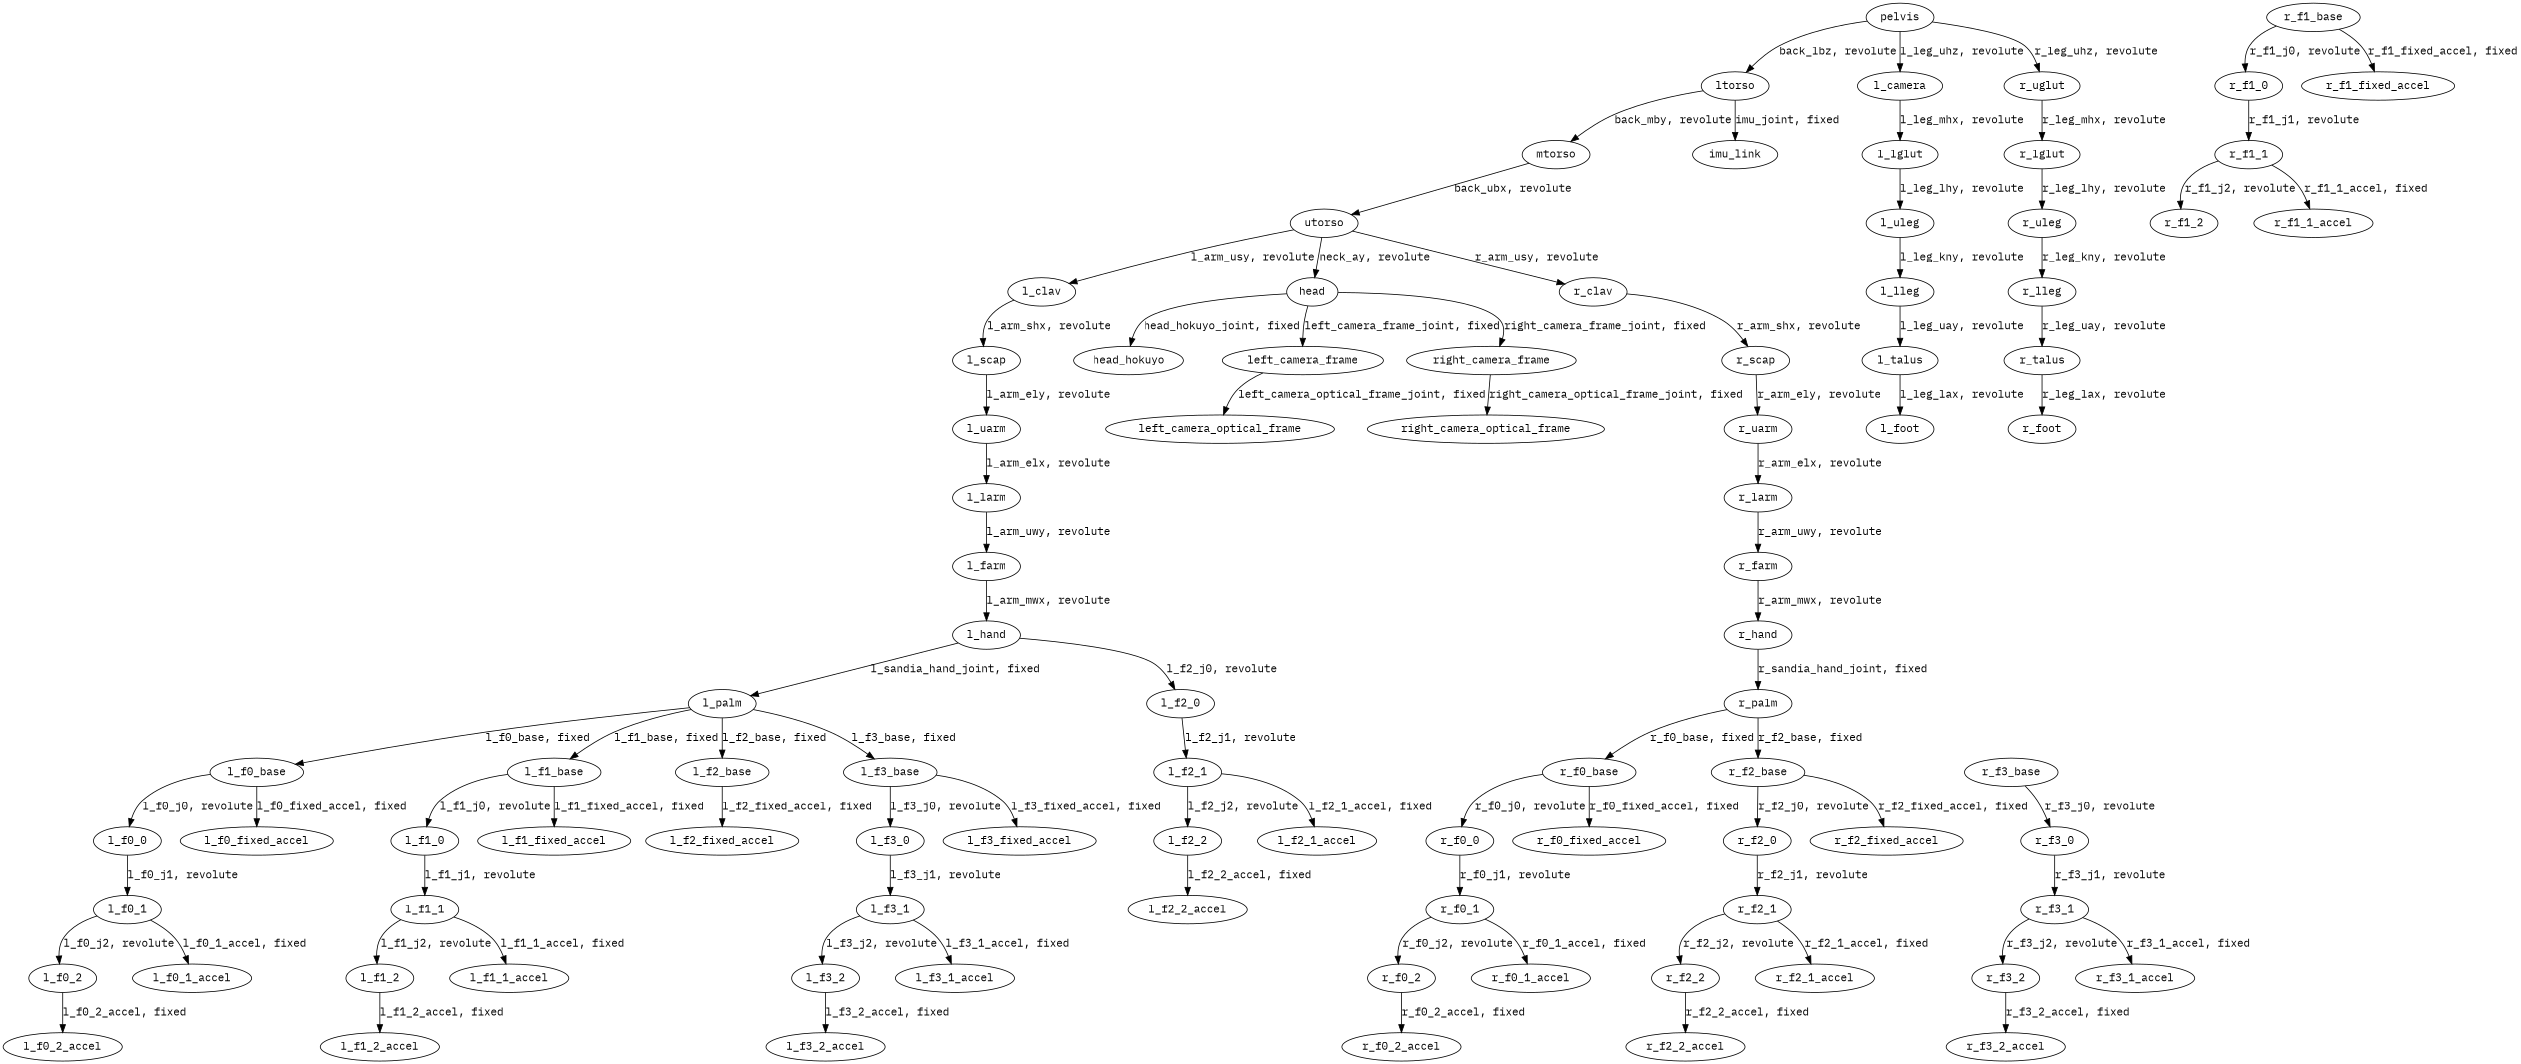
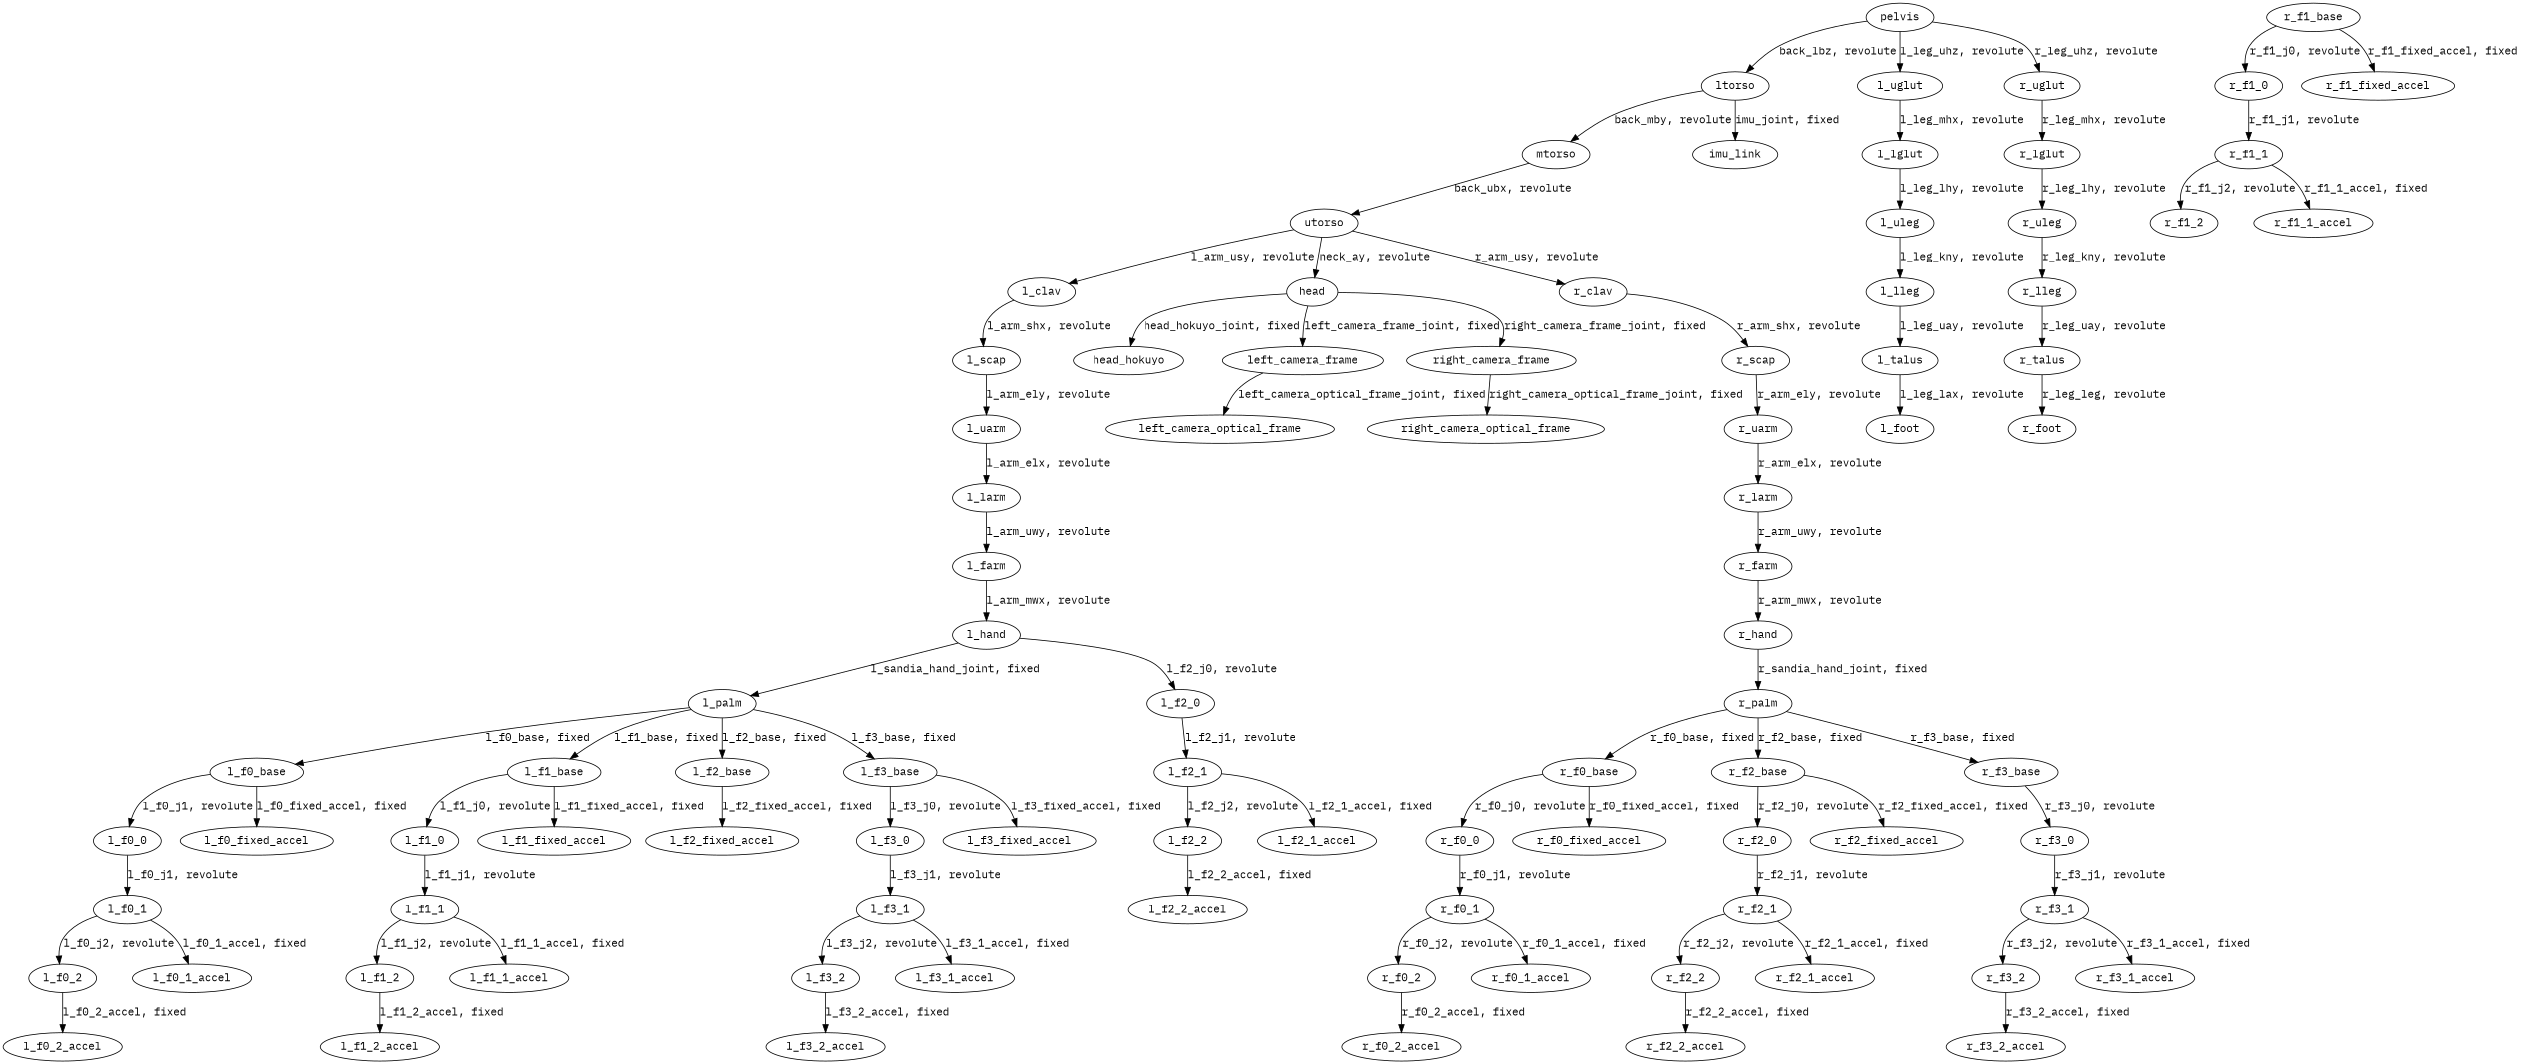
  digraph {
    fontname="IBM Plex Mono"
    node [fontname="IBM Plex Mono"]
    edge [fontname="IBM Plex Mono"]
    pelvis
    ltorso
-   l_uglut [label=l_camera]
+   l_uglut
    r_uglut
    mtorso
    imu_link
    l_lglut
    r_lglut
    utorso
    l_clav
    head
    r_clav
    l_scap
    head_hokuyo
    left_camera_frame
    right_camera_frame
    r_scap
    l_uarm
    l_larm
    l_farm
    l_hand
    l_palm
    l_f2_0
    l_f0_base
    l_f1_base
    l_f2_base
    l_f3_base
    l_uleg
    l_lleg
    l_talus
    l_foot
    left_camera_optical_frame
    right_camera_optical_frame
    r_uarm
    r_larm
    r_farm
    r_hand
    r_palm
    r_f0_base
    r_f2_base
    r_f3_base
    r_uleg
    r_lleg
    r_talus
    r_foot
    r_f0_0
    r_f0_fixed_accel
    r_f1_base
    r_f1_0
    r_f1_fixed_accel
    r_f2_0
    r_f2_fixed_accel
    r_f3_0
    r_f0_1
    r_f0_2
    r_f0_1_accel
    r_f0_2_accel
    r_f1_1
    r_f1_2
    r_f1_1_accel
    r_f2_1
    r_f2_2
    r_f2_1_accel
    r_f2_2_accel
    r_f3_1
    r_f3_2
    r_f3_1_accel
    r_f3_2_accel
    l_f0_0
    l_f0_fixed_accel
    l_f1_0
    l_f1_fixed_accel
    l_f2_fixed_accel
    l_f3_0
    l_f3_fixed_accel
    l_f0_1
    l_f0_2
    l_f0_1_accel
    l_f0_2_accel
    l_f1_1
    l_f1_2
    l_f1_1_accel
    l_f1_2_accel
    l_f2_1
    l_f2_2
    l_f2_1_accel
    l_f2_2_accel
    l_f3_1
    l_f3_2
    l_f3_1_accel
    l_f3_2_accel
    pelvis -> ltorso [label="back_lbz, revolute"]
    pelvis -> l_uglut [label="l_leg_uhz, revolute"]
    pelvis -> r_uglut [label="r_leg_uhz, revolute"]
    ltorso -> mtorso [label="back_mby, revolute"]
    ltorso -> imu_link [label="imu_joint, fixed"]
    l_uglut -> l_lglut [label="l_leg_mhx, revolute"]
    r_uglut -> r_lglut [label="r_leg_mhx, revolute"]
    mtorso -> utorso [label="back_ubx, revolute"]
    l_lglut -> l_uleg [label="l_leg_lhy, revolute"]
    r_lglut -> r_uleg [label="r_leg_lhy, revolute"]
    utorso -> l_clav [label="l_arm_usy, revolute"]
    utorso -> head [label="neck_ay, revolute"]
    utorso -> r_clav [label="r_arm_usy, revolute"]
    l_clav -> l_scap [label="l_arm_shx, revolute"]
    head -> head_hokuyo [label="head_hokuyo_joint, fixed"]
    head -> left_camera_frame [label="left_camera_frame_joint, fixed"]
    head -> right_camera_frame [label="right_camera_frame_joint, fixed"]
    r_clav -> r_scap [label="r_arm_shx, revolute"]
    l_scap -> l_uarm [label="l_arm_ely, revolute"]
    left_camera_frame -> left_camera_optical_frame [label="left_camera_optical_frame_joint, fixed"]
    right_camera_frame -> right_camera_optical_frame [label="right_camera_optical_frame_joint, fixed"]
    r_scap -> r_uarm [label="r_arm_ely, revolute"]
    l_uarm -> l_larm [label="l_arm_elx, revolute"]
    l_larm -> l_farm [label="l_arm_uwy, revolute"]
    l_farm -> l_hand [label="l_arm_mwx, revolute"]
    l_hand -> l_palm [label="l_sandia_hand_joint, fixed"]
    l_hand -> l_f2_0 [label="l_f2_j0, revolute"]
    l_palm -> l_f0_base [label="l_f0_base, fixed"]
    l_palm -> l_f1_base [label="l_f1_base, fixed"]
    l_palm -> l_f2_base [label="l_f2_base, fixed"]
    l_palm -> l_f3_base [label="l_f3_base, fixed"]
    l_f2_0 -> l_f2_1 [label="l_f2_j1, revolute"]
-   l_f0_base -> l_f0_0 [label="l_f0_j0, revolute"]
+   l_f0_base -> l_f0_0 [label="l_f0_j1, revolute"]
    l_f0_base -> l_f0_fixed_accel [label="l_f0_fixed_accel, fixed"]
    l_f1_base -> l_f1_0 [label="l_f1_j0, revolute"]
    l_f1_base -> l_f1_fixed_accel [label="l_f1_fixed_accel, fixed"]
    l_f2_base -> l_f2_fixed_accel [label="l_f2_fixed_accel, fixed"]
    l_f3_base -> l_f3_0 [label="l_f3_j0, revolute"]
    l_f3_base -> l_f3_fixed_accel [label="l_f3_fixed_accel, fixed"]
    l_uleg -> l_lleg [label="l_leg_kny, revolute"]
    l_lleg -> l_talus [label="l_leg_uay, revolute"]
    l_talus -> l_foot [label="l_leg_lax, revolute"]
    r_uarm -> r_larm [label="r_arm_elx, revolute"]
    r_larm -> r_farm [label="r_arm_uwy, revolute"]
    r_farm -> r_hand [label="r_arm_mwx, revolute"]
    r_hand -> r_palm [label="r_sandia_hand_joint, fixed"]
    r_palm -> r_f0_base [label="r_f0_base, fixed"]
    r_palm -> r_f2_base [label="r_f2_base, fixed"]
+   r_palm -> r_f3_base [label="r_f3_base, fixed"]
    r_f0_base -> r_f0_0 [label="r_f0_j0, revolute"]
    r_f0_base -> r_f0_fixed_accel [label="r_f0_fixed_accel, fixed"]
    r_f2_base -> r_f2_0 [label="r_f2_j0, revolute"]
    r_f2_base -> r_f2_fixed_accel [label="r_f2_fixed_accel, fixed"]
    r_f3_base -> r_f3_0 [label="r_f3_j0, revolute"]
    r_uleg -> r_lleg [label="r_leg_kny, revolute"]
    r_lleg -> r_talus [label="r_leg_uay, revolute"]
-   r_talus -> r_foot [label="r_leg_lax, revolute"]
+   r_talus -> r_foot [label="r_leg_leg, revolute"]
    r_f0_0 -> r_f0_1 [label="r_f0_j1, revolute"]
    r_f1_base -> r_f1_0 [label="r_f1_j0, revolute"]
    r_f1_base -> r_f1_fixed_accel [label="r_f1_fixed_accel, fixed"]
    r_f1_0 -> r_f1_1 [label="r_f1_j1, revolute"]
    r_f2_0 -> r_f2_1 [label="r_f2_j1, revolute"]
    r_f3_0 -> r_f3_1 [label="r_f3_j1, revolute"]
    r_f0_1 -> r_f0_2 [label="r_f0_j2, revolute"]
    r_f0_1 -> r_f0_1_accel [label="r_f0_1_accel, fixed"]
    r_f0_2 -> r_f0_2_accel [label="r_f0_2_accel, fixed"]
    r_f1_1 -> r_f1_2 [label="r_f1_j2, revolute"]
    r_f1_1 -> r_f1_1_accel [label="r_f1_1_accel, fixed"]
    r_f2_1 -> r_f2_2 [label="r_f2_j2, revolute"]
    r_f2_1 -> r_f2_1_accel [label="r_f2_1_accel, fixed"]
    r_f2_2 -> r_f2_2_accel [label="r_f2_2_accel, fixed"]
    r_f3_1 -> r_f3_2 [label="r_f3_j2, revolute"]
    r_f3_1 -> r_f3_1_accel [label="r_f3_1_accel, fixed"]
    r_f3_2 -> r_f3_2_accel [label="r_f3_2_accel, fixed"]
    l_f0_0 -> l_f0_1 [label="l_f0_j1, revolute"]
    l_f1_0 -> l_f1_1 [label="l_f1_j1, revolute"]
    l_f3_0 -> l_f3_1 [label="l_f3_j1, revolute"]
    l_f0_1 -> l_f0_2 [label="l_f0_j2, revolute"]
    l_f0_1 -> l_f0_1_accel [label="l_f0_1_accel, fixed"]
    l_f0_2 -> l_f0_2_accel [label="l_f0_2_accel, fixed"]
    l_f1_1 -> l_f1_2 [label="l_f1_j2, revolute"]
    l_f1_1 -> l_f1_1_accel [label="l_f1_1_accel, fixed"]
    l_f1_2 -> l_f1_2_accel [label="l_f1_2_accel, fixed"]
    l_f2_1 -> l_f2_2 [label="l_f2_j2, revolute"]
    l_f2_1 -> l_f2_1_accel [label="l_f2_1_accel, fixed"]
    l_f2_2 -> l_f2_2_accel [label="l_f2_2_accel, fixed"]
    l_f3_1 -> l_f3_2 [label="l_f3_j2, revolute"]
    l_f3_1 -> l_f3_1_accel [label="l_f3_1_accel, fixed"]
    l_f3_2 -> l_f3_2_accel [label="l_f3_2_accel, fixed"]
  }
